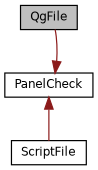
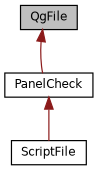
  digraph {
    node [color=black fillcolor=white fontname=Helvetica fontsize=10 shape=record style=filled]
    edge [color=firebrick4 dir=back fontname=Helvetica fontsize=10 labelfontname=Helvetica labelfontsize=10 style=solid]
    n1 [fillcolor=grey75 fontcolor=black height=0.2 label=QgFile width=0.4]
    n2 [height=0.2 label=PanelCheck width=0.4]
    n3 [height=0.2 label=ScriptFile width=0.4]
-   n2 -> n1
+   n1 -> n2
    n2 -> n3
  }
